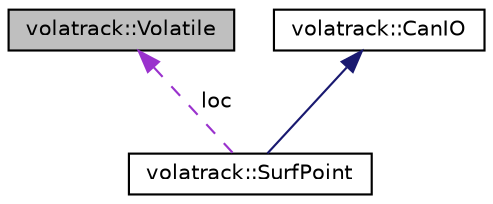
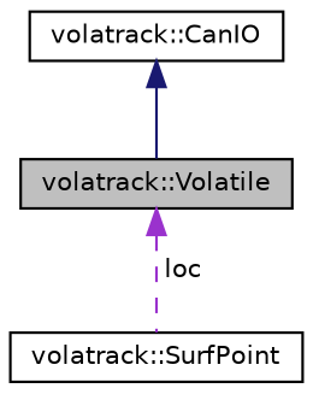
  digraph {
    node [color=black fillcolor=white fontname=Helvetica fontsize=10 shape=record style=filled]
    edge [dir=back fontname=Helvetica fontsize=10 labelfontname=Helvetica labelfontsize=10]
    n1 [fillcolor=grey75 fontcolor=black height=0.2 label="volatrack::Volatile" width=0.4]
    n2 [height=0.2 label="volatrack::SurfPoint" width=0.4]
    n3 [height=0.2 label="volatrack::CanIO" width=0.4]
    n1 -> n2 [color=darkorchid3 label=" loc" style=dashed]
-   n3 -> n2 [color=midnightblue style=solid]
+   n3 -> n1 [color=midnightblue style=solid]
  }
